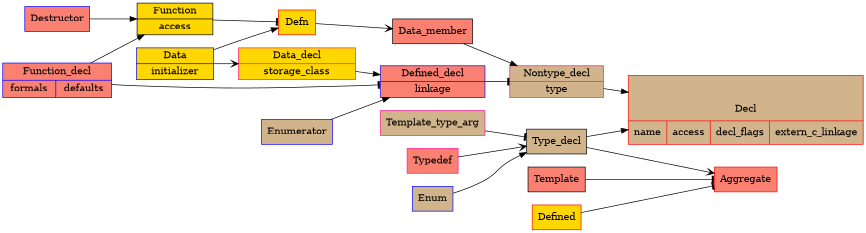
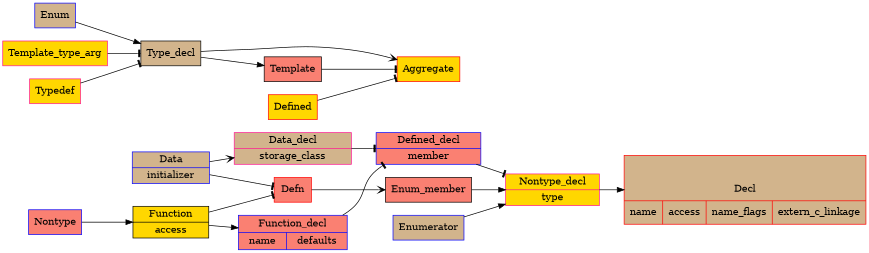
  digraph {
    rankdir=LR
    node [color=blue fillcolor=gold shape=record style=filled]
    edge [arrowhead=normal]
-   n1 [color=red fillcolor=tan height=1.39 label="\n\nDecl|{name|access|decl_flags|extern_c_linkage}" width=2.17]
-   n2 [color=deeppink fillcolor=tan height=0.50 label="Nontype_decl|{type}" width=1.89]
-   n3 [fillcolor=salmon height=0.50 label="Defined_decl|{linkage}" width=2.11]
-   n4 [color=deeppink height=0.50 label="Data_decl|{storage_class}" width=2.36]
-   n5 [fillcolor=salmon height=0.69 label="Function_decl|{formals|defaults}" width=2.19]
-   n6 [height=0.50 label="Data|{initializer}" width=1.56]
-   Defn [color=red height=0.50 width=0.75]
-   Data_member [color=black fillcolor=salmon height=0.50 width=1.33]
+   n1 [color=red fillcolor=tan height=1.39 label="\n\nDecl|{name|access|name_flags|extern_c_linkage}" width=2.17]
+   n2 [color=deeppink height=0.50 label="Nontype_decl|{type}" width=1.89]
+   n3 [fillcolor=salmon height=0.50 label="Defined_decl|{member}" width=2.11]
+   n4 [color=deeppink fillcolor=tan height=0.50 label="Data_decl|{storage_class}" width=2.36]
+   n5 [fillcolor=salmon height=0.69 label="Function_decl|{name|defaults}" width=2.19]
+   n6 [fillcolor=tan height=0.50 label="Data|{initializer}" width=1.56]
+   Defn [color=red fillcolor=salmon height=0.50 width=0.75]
+   Data_member [color=black fillcolor=salmon height=0.50 width=1.33 label=Enum_member]
    n9 [color=black height=0.50 label="Function|{access}" width=1.53]
-   Aggregate [color=red fillcolor=salmon height=0.50 width=1.06]
+   Aggregate [color=red height=0.50 width=1.06]
    Type_decl [color=black fillcolor=tan height=0.50 width=1.06]
    n12 [color=black fillcolor=salmon height=0.50 label=Template width=0.75]
    n13 [color=red height=0.50 label=Defined width=0.75]
    Enum [fillcolor=tan height=0.50 width=0.75]
    Enumerator [fillcolor=tan height=0.50 width=1.14]
-   Destructor [fillcolor=salmon height=0.50 width=1.06]
-   Template_type_arg [color=deeppink fillcolor=tan height=0.50 width=1.75]
-   Typedef [color=deeppink fillcolor=salmon height=0.50 width=0.86]
+   Destructor [fillcolor=salmon height=0.50 width=1.06 label=Nontype]
+   Template_type_arg [color=deeppink height=0.50 width=1.75]
+   Typedef [color=deeppink height=0.50 width=0.86]
    n2 -> n1
    n3 -> n2 [arrowhead=tee]
-   n4 -> n3
+   n4 -> n3 [arrowhead=tee]
    n5 -> n3 [arrowhead=tee]
    n6 -> n4 [arrowhead=vee]
-   n6 -> Defn
+   n6 -> Defn [arrowhead=tee]
    Defn -> Data_member [arrowhead=vee]
    Data_member -> n2
-   n5 -> n9
+   n9 -> n5
    n9 -> Defn [arrowhead=tee]
-   Type_decl -> n1
+   Type_decl -> n12
    Type_decl -> Aggregate [arrowhead=vee]
    n12 -> Aggregate [arrowhead=tee]
    n13 -> Aggregate [arrowhead=tee]
    Enum -> Type_decl
-   Enumerator -> n3
+   Enumerator -> n2
    Destructor -> n9
    Template_type_arg -> Type_decl [arrowhead=tee]
-   Typedef -> Type_decl [arrowhead=vee]
+   Typedef -> Type_decl [arrowhead=tee]
  }
